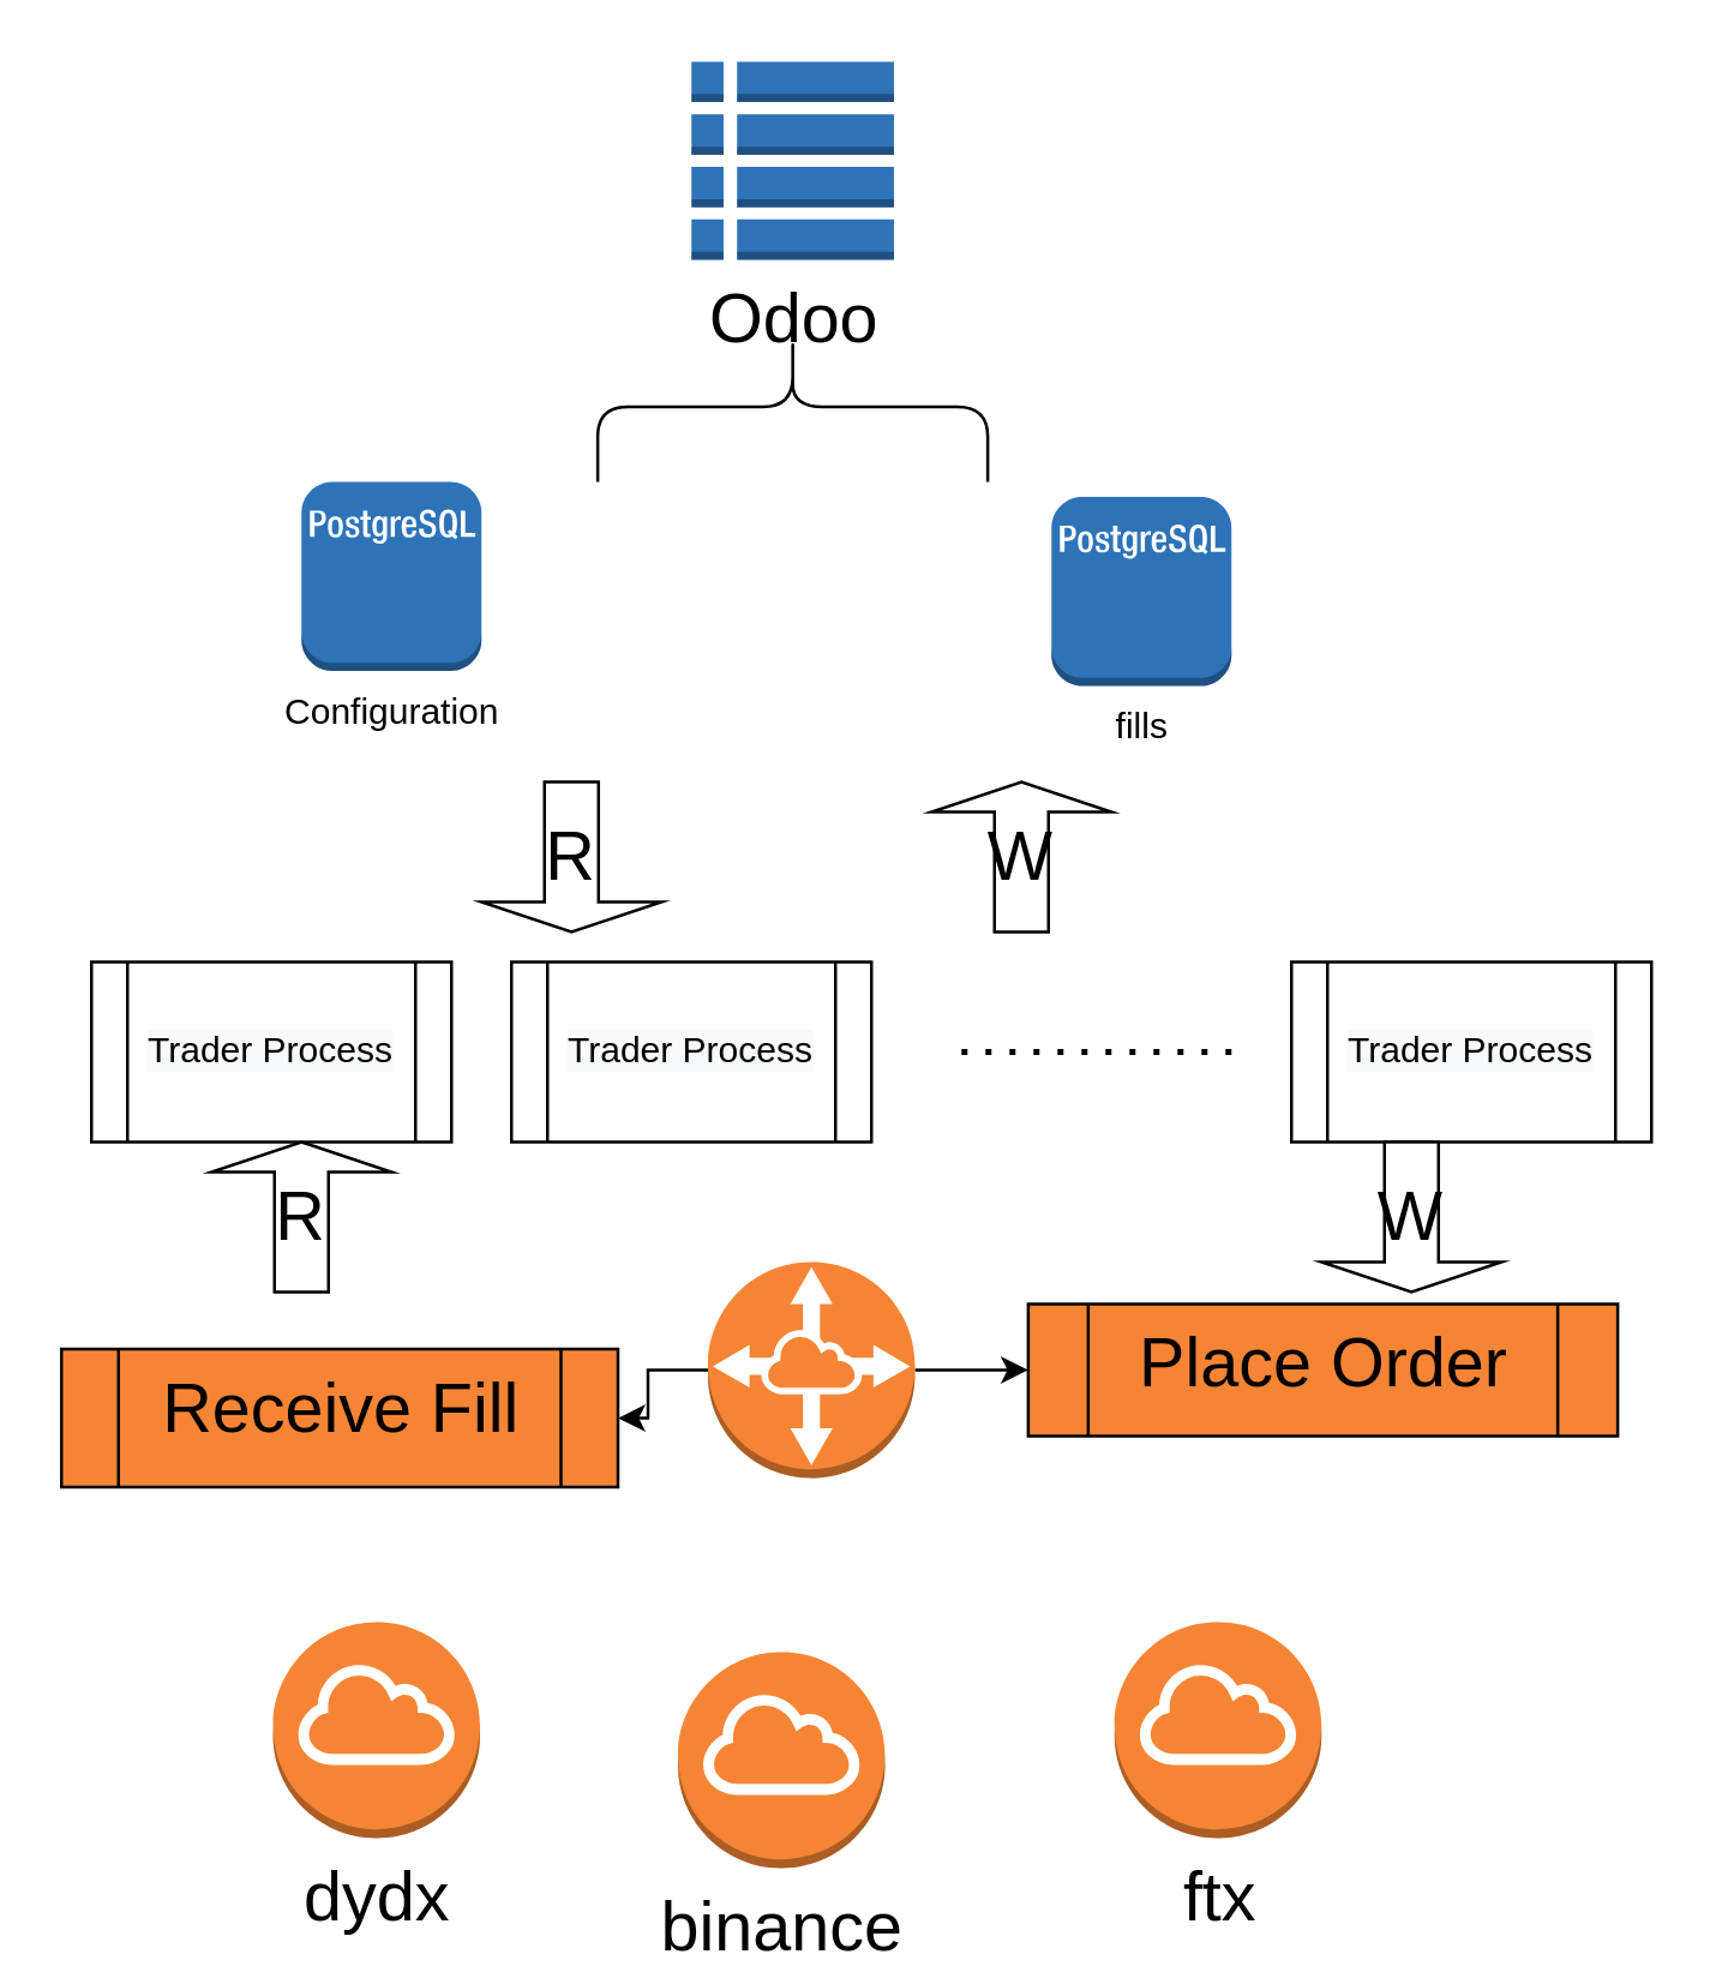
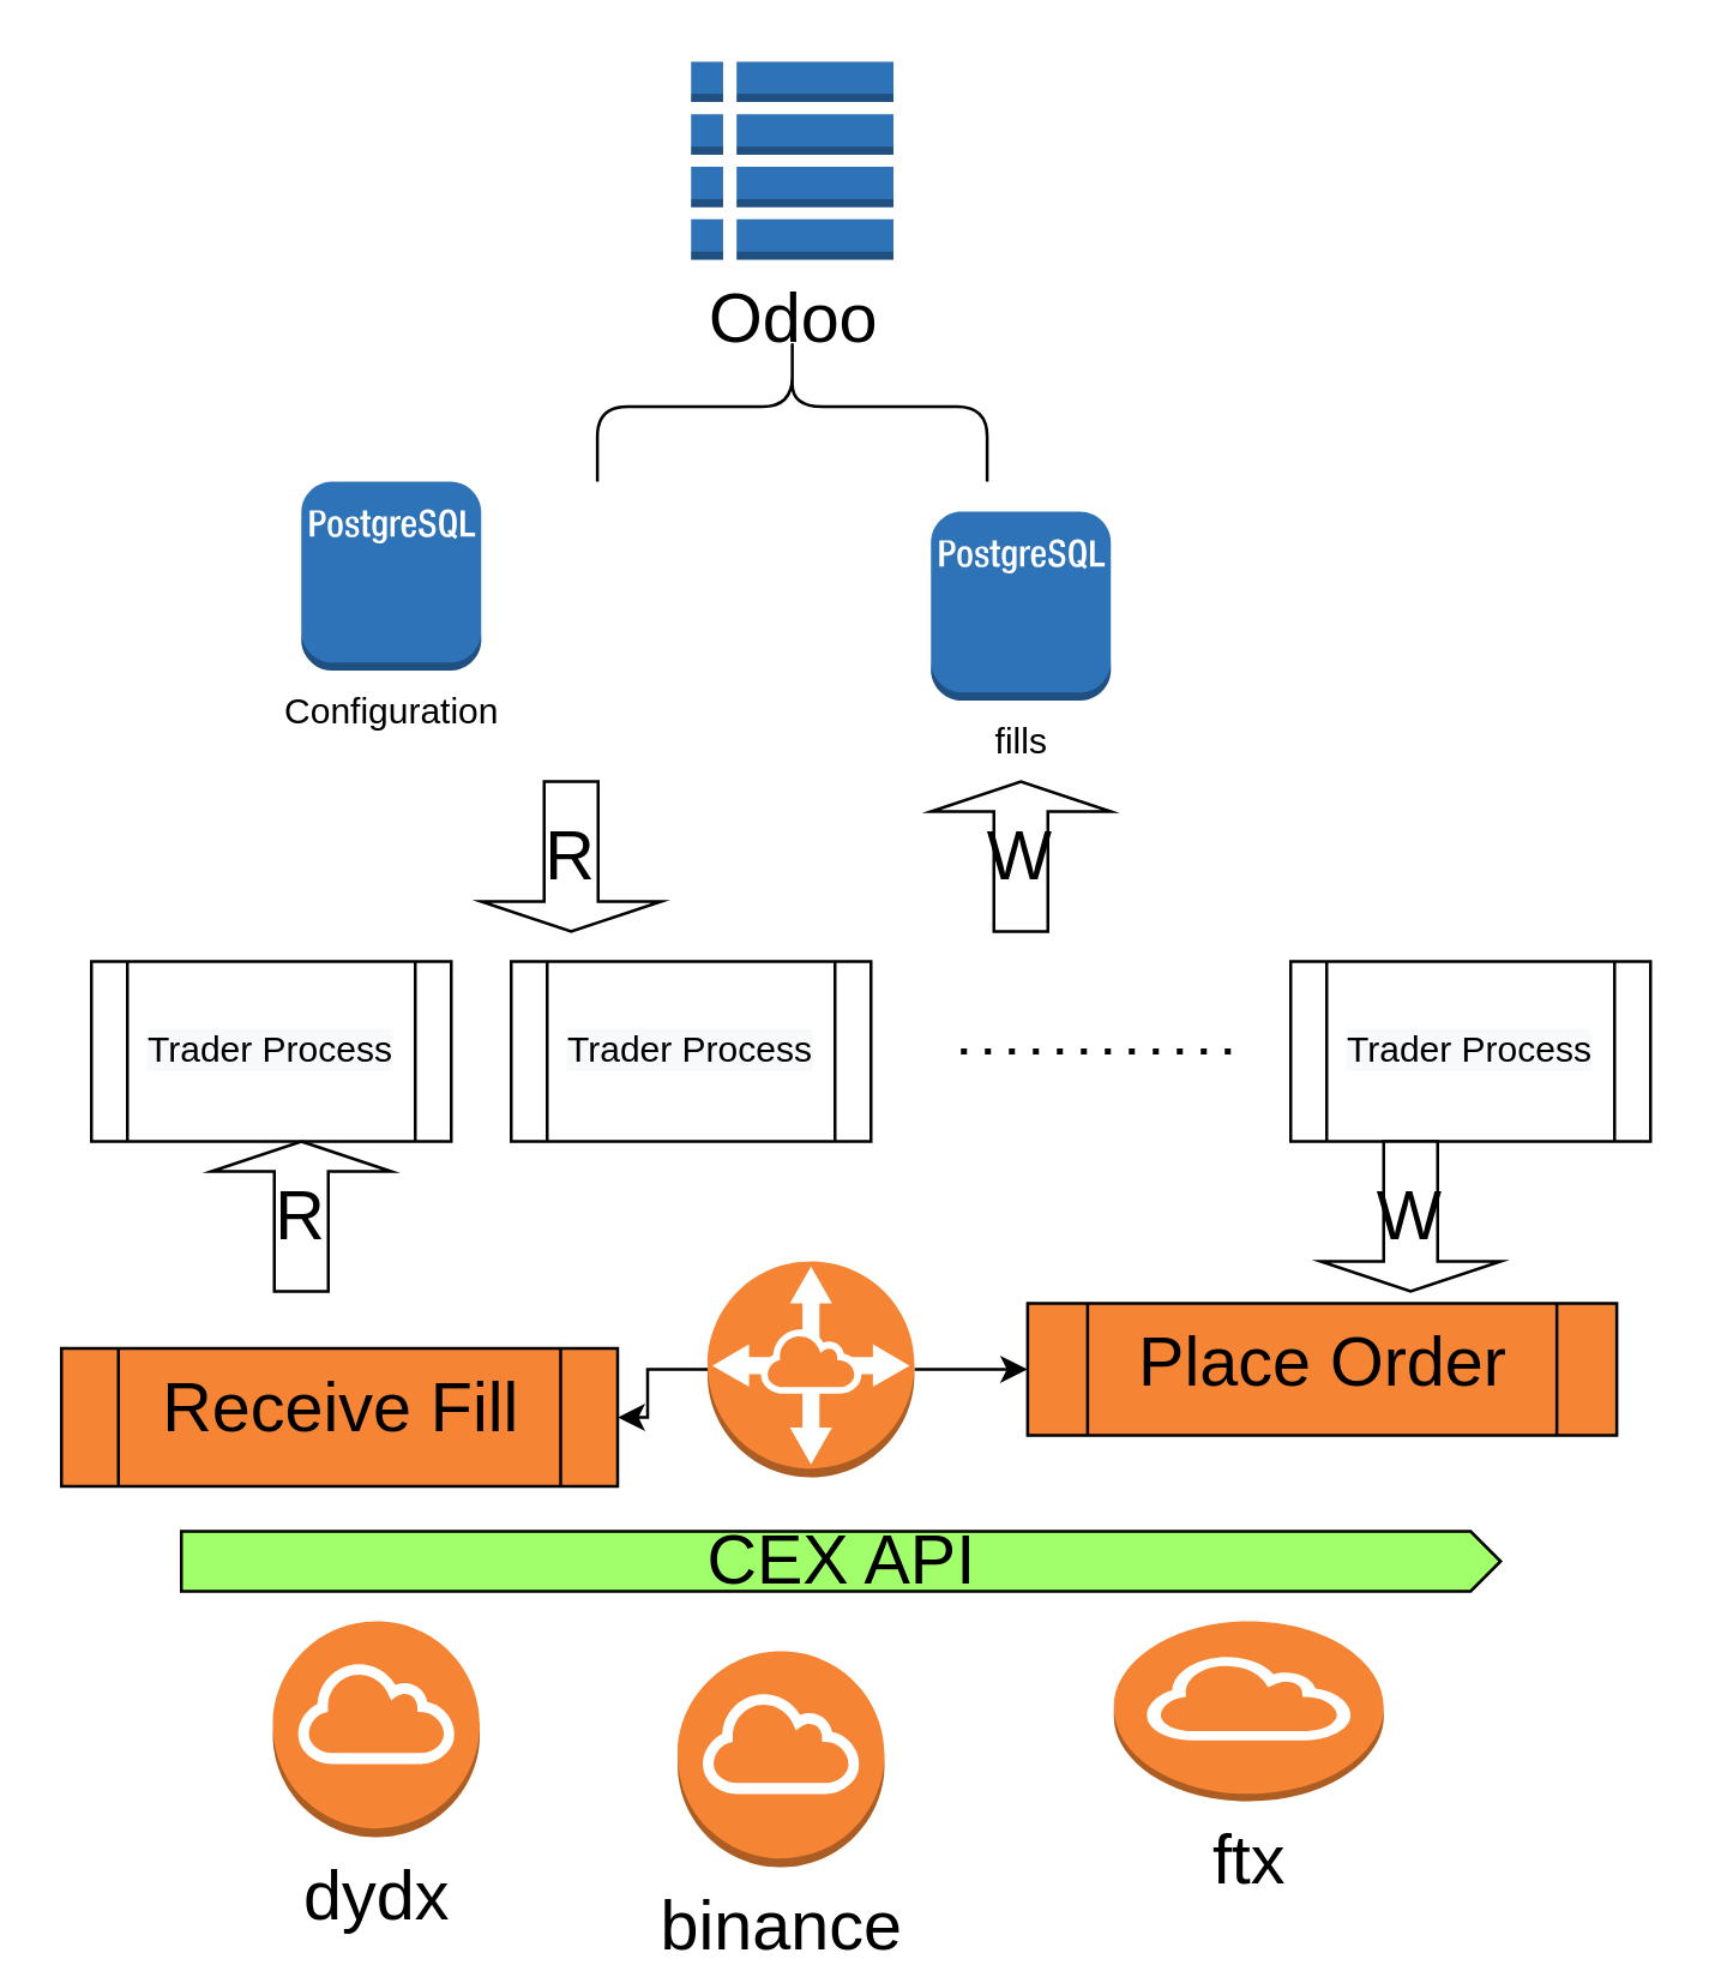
  <mxCell id="0" />
  <mxCell id="1" parent="0" />
  <mxCell id="2" value="" style="endArrow=none;dashed=1;html=1;dashPattern=1 3;strokeWidth=2;rounded=0;" edge="1" parent="1"><mxGeometry width="50" height="50" relative="1" as="geometry"><mxPoint x="410" y="350" as="sourcePoint" /><mxPoint x="320" y="350" as="targetPoint" /><Array as="points" /></mxGeometry></mxCell>
  <mxCell id="3" value="&lt;meta charset=&quot;utf-8&quot;&gt;&lt;span style=&quot;color: rgb(0, 0, 0); font-family: Helvetica; font-size: 12px; font-style: normal; font-variant-ligatures: normal; font-variant-caps: normal; font-weight: 400; letter-spacing: normal; orphans: 2; text-align: center; text-indent: 0px; text-transform: none; widows: 2; word-spacing: 0px; -webkit-text-stroke-width: 0px; background-color: rgb(248, 249, 250); text-decoration-thickness: initial; text-decoration-style: initial; text-decoration-color: initial; float: none; display: inline !important;&quot;&gt;Trader Process&lt;/span&gt;" style="shape=process;whiteSpace=wrap;html=1;backgroundOutline=1;" vertex="1" parent="1"><mxGeometry x="30" y="320" width="120" height="60" as="geometry" /></mxCell>
  <mxCell id="4" value="&lt;meta charset=&quot;utf-8&quot;&gt;&lt;span style=&quot;color: rgb(0, 0, 0); font-family: Helvetica; font-size: 12px; font-style: normal; font-variant-ligatures: normal; font-variant-caps: normal; font-weight: 400; letter-spacing: normal; orphans: 2; text-align: center; text-indent: 0px; text-transform: none; widows: 2; word-spacing: 0px; -webkit-text-stroke-width: 0px; background-color: rgb(248, 249, 250); text-decoration-thickness: initial; text-decoration-style: initial; text-decoration-color: initial; float: none; display: inline !important;&quot;&gt;Trader Process&lt;/span&gt;" style="shape=process;whiteSpace=wrap;html=1;backgroundOutline=1;" vertex="1" parent="1"><mxGeometry x="170" y="320" width="120" height="60" as="geometry" /></mxCell>
  <mxCell id="5" value="&lt;meta charset=&quot;utf-8&quot;&gt;&lt;span style=&quot;color: rgb(0, 0, 0); font-family: Helvetica; font-size: 12px; font-style: normal; font-variant-ligatures: normal; font-variant-caps: normal; font-weight: 400; letter-spacing: normal; orphans: 2; text-align: center; text-indent: 0px; text-transform: none; widows: 2; word-spacing: 0px; -webkit-text-stroke-width: 0px; background-color: rgb(248, 249, 250); text-decoration-thickness: initial; text-decoration-style: initial; text-decoration-color: initial; float: none; display: inline !important;&quot;&gt;Trader Process&lt;/span&gt;" style="shape=process;whiteSpace=wrap;html=1;backgroundOutline=1;" vertex="1" parent="1"><mxGeometry x="430" y="320" width="120" height="60" as="geometry" /></mxCell>
  <mxCell id="6" value="Configuration" style="outlineConnect=0;dashed=0;verticalLabelPosition=bottom;verticalAlign=top;align=center;html=1;shape=mxgraph.aws3.postgre_sql_instance;fillColor=#2E73B8;gradientColor=none;" vertex="1" parent="1"><mxGeometry x="100" y="160" width="60" height="63" as="geometry" /></mxCell>
- <mxCell id="7" value="fills" style="outlineConnect=0;dashed=0;verticalLabelPosition=bottom;verticalAlign=top;align=center;html=1;shape=mxgraph.aws3.postgre_sql_instance;fillColor=#2E73B8;gradientColor=none;" vertex="1" parent="1"><mxGeometry x="350" y="165" width="60" height="63" as="geometry" /></mxCell>
+ <mxCell id="7" value="fills" style="outlineConnect=0;dashed=0;verticalLabelPosition=bottom;verticalAlign=top;align=center;html=1;shape=mxgraph.aws3.postgre_sql_instance;fillColor=#2E73B8;gradientColor=none;" vertex="1" parent="1"><mxGeometry x="310" y="170" width="60" height="63" as="geometry" /></mxCell>
  <mxCell id="8" value="&lt;font style=&quot;font-size: 23px;&quot;&gt;Odoo&lt;/font&gt;" style="outlineConnect=0;dashed=0;verticalLabelPosition=bottom;verticalAlign=top;align=center;html=1;shape=mxgraph.aws3.table;fillColor=#2E73B8;gradientColor=none;" vertex="1" parent="1"><mxGeometry x="230" y="20" width="67.5" height="66" as="geometry" /></mxCell>
  <mxCell id="9" value="" style="strokeWidth=2;dashed=0;align=center;fontSize=8;html=1;shape=rect;" vertex="1" parent="1"><mxGeometry x="290" y="280" as="geometry" /></mxCell>
  <mxCell id="10" value="" style="strokeWidth=2;dashed=0;align=center;fontSize=8;html=1;shape=rect;" vertex="1" parent="1"><mxGeometry x="290" y="280" as="geometry" /></mxCell>
  <mxCell id="11" value="" style="shape=curlyBracket;whiteSpace=wrap;html=1;rounded=1;flipH=1;fontSize=23;rotation=-90;" vertex="1" parent="1"><mxGeometry x="238.75" y="70" width="50" height="130" as="geometry" /></mxCell>
  <mxCell id="12" value="R" style="shape=singleArrow;direction=south;whiteSpace=wrap;html=1;fontSize=23;" vertex="1" parent="1"><mxGeometry x="160" y="260" width="60" height="50" as="geometry" /></mxCell>
  <mxCell id="13" value="W" style="shape=singleArrow;direction=north;whiteSpace=wrap;html=1;fontSize=23;" vertex="1" parent="1"><mxGeometry x="310" y="260" width="60" height="50" as="geometry" /></mxCell>
  <mxCell id="14" value="dydx" style="outlineConnect=0;dashed=0;verticalLabelPosition=bottom;verticalAlign=top;align=center;html=1;shape=mxgraph.aws3.internet_gateway;fillColor=#F58534;gradientColor=none;fontSize=23;" vertex="1" parent="1"><mxGeometry x="90.5" y="540" width="69" height="72" as="geometry" /></mxCell>
  <mxCell id="15" value="binance" style="outlineConnect=0;dashed=0;verticalLabelPosition=bottom;verticalAlign=top;align=center;html=1;shape=mxgraph.aws3.internet_gateway;fillColor=#F58534;gradientColor=none;fontSize=23;" vertex="1" parent="1"><mxGeometry x="225.5" y="550" width="69" height="72" as="geometry" /></mxCell>
- <mxCell id="16" value="ftx" style="outlineConnect=0;dashed=0;verticalLabelPosition=bottom;verticalAlign=top;align=center;html=1;shape=mxgraph.aws3.internet_gateway;fillColor=#F58534;gradientColor=none;fontSize=23;" vertex="1" parent="1"><mxGeometry x="371" y="540" width="69" height="72" as="geometry" /></mxCell>
+ <mxCell id="16" value="ftx" style="outlineConnect=0;dashed=0;verticalLabelPosition=bottom;verticalAlign=top;align=center;html=1;shape=mxgraph.aws3.internet_gateway;fillColor=#F58534;gradientColor=none;fontSize=23;" vertex="1" parent="1"><mxGeometry x="371" y="540" width="90" height="60" as="geometry" /></mxCell>
  <mxCell id="17" value="" style="edgeStyle=orthogonalEdgeStyle;rounded=0;orthogonalLoop=1;jettySize=auto;html=1;fontSize=23;" edge="1" parent="1" source="19" target="20"><mxGeometry relative="1" as="geometry" /></mxCell>
  <mxCell id="18" value="" style="edgeStyle=orthogonalEdgeStyle;rounded=0;orthogonalLoop=1;jettySize=auto;html=1;fontSize=23;" edge="1" parent="1" source="19" target="21"><mxGeometry relative="1" as="geometry" /></mxCell>
  <mxCell id="19" value="" style="outlineConnect=0;dashed=0;verticalLabelPosition=bottom;verticalAlign=top;align=center;html=1;shape=mxgraph.aws3.vpc_peering;fillColor=#F58534;gradientColor=none;fontSize=23;" vertex="1" parent="1"><mxGeometry x="235.5" y="420" width="69" height="72" as="geometry" /></mxCell>
  <mxCell id="20" value="Place Order" style="shape=process;whiteSpace=wrap;html=1;backgroundOutline=1;fontSize=23;verticalAlign=top;fillColor=#F58534;dashed=0;gradientColor=none;" vertex="1" parent="1"><mxGeometry x="342.25" y="434" width="196.5" height="44" as="geometry" /></mxCell>
  <mxCell id="21" value="Receive Fill" style="shape=process;whiteSpace=wrap;html=1;backgroundOutline=1;fontSize=23;verticalAlign=top;fillColor=#F58534;dashed=0;gradientColor=none;" vertex="1" parent="1"><mxGeometry x="20" y="449" width="185.5" height="46" as="geometry" /></mxCell>
  <mxCell id="22" value="W" style="shape=singleArrow;direction=south;whiteSpace=wrap;html=1;fontSize=23;" vertex="1" parent="1"><mxGeometry x="440" y="380" width="60" height="50" as="geometry" /></mxCell>
  <mxCell id="23" value="R" style="shape=singleArrow;direction=north;whiteSpace=wrap;html=1;fontSize=23;" vertex="1" parent="1"><mxGeometry x="70" y="380" width="60" height="50" as="geometry" /></mxCell>
+ <mxCell id="24" value="CEX API" style="html=1;shadow=0;dashed=0;align=center;verticalAlign=middle;shape=mxgraph.arrows2.arrow;dy=0;dx=10;notch=0;fontSize=23;gradientColor=none;fillColor=#A1FF6B;" vertex="1" parent="1"><mxGeometry x="60" y="510" width="440" height="20" as="geometry" /></mxCell>
